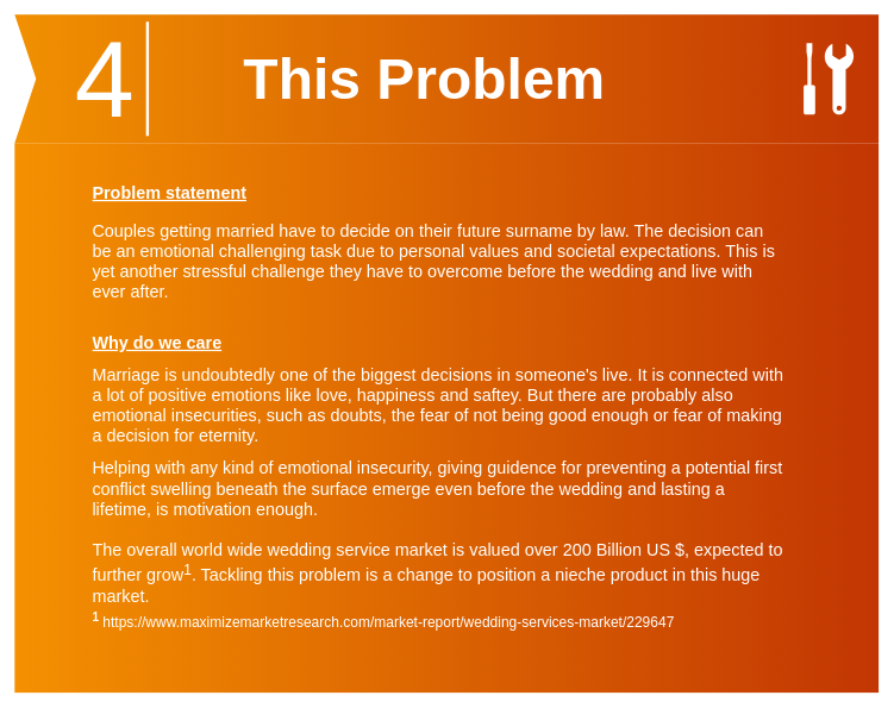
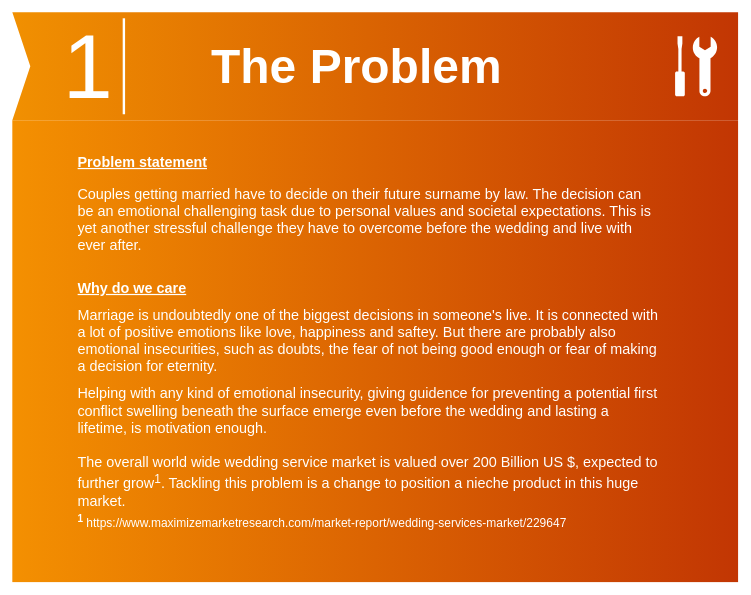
  <mxCell id="0" />
  <mxCell id="1" parent="0" />
  <mxCell id="2" value="" style="html=1;shadow=0;dashed=0;align=center;verticalAlign=middle;shape=mxgraph.arrows2.arrow;dy=0;dx=0;notch=30;rounded=0;strokeColor=none;strokeWidth=1;fillColor=#F19001;fontFamily=Tahoma;fontSize=10;fontColor=#FFFFFF;gradientColor=#C23603;gradientDirection=east;" vertex="1" parent="1"><mxGeometry x="20" y="20" width="1210" height="180" as="geometry" /></mxCell>
- <mxCell id="3" value="4" style="text;html=1;strokeColor=none;fillColor=none;align=right;verticalAlign=middle;whiteSpace=wrap;rounded=0;shadow=0;dashed=0;fontFamily=Helvetica;fontSize=150;fontColor=#FFFFFF;" vertex="1" parent="1"><mxGeometry x="50" y="20" width="140" height="180" as="geometry" /></mxCell>
+ <mxCell id="3" value="1" style="text;html=1;strokeColor=none;fillColor=none;align=right;verticalAlign=middle;whiteSpace=wrap;rounded=0;shadow=0;dashed=0;fontFamily=Helvetica;fontSize=150;fontColor=#FFFFFF;" vertex="1" parent="1"><mxGeometry x="50" y="20" width="140" height="180" as="geometry" /></mxCell>
  <mxCell id="4" value="" style="line;strokeWidth=4;direction=south;html=1;rounded=0;shadow=0;dashed=0;fillColor=none;gradientColor=#AD0002;fontFamily=Helvetica;fontSize=150;fontColor=#FFFFFF;align=right;strokeColor=#FFFFFF;" vertex="1" parent="1"><mxGeometry x="201" y="30" width="10" height="160" as="geometry" /></mxCell>
  <mxCell id="5" value="" style="rounded=0;whiteSpace=wrap;html=1;gradientColor=#c23603;fillColor=#F49001;gradientDirection=east;strokeColor=none;glass=0;strokeWidth=0;" vertex="1" parent="1"><mxGeometry x="20" y="200" width="1210" height="770" as="geometry" /></mxCell>
  <mxCell id="6" value="&lt;h1 style=&quot;font-size: 24px;&quot;&gt;&lt;font style=&quot;font-size: 24px;&quot;&gt;&lt;u&gt;Problem statement&lt;/u&gt;&lt;/font&gt;&lt;/h1&gt;&lt;p style=&quot;&quot; data-pm-slice=&quot;1 1 [&amp;quot;blockquote&amp;quot;,null]&quot;&gt;Couples getting married have to decide on their future surname by law. The decision can be an emotional challenging task due to personal values and societal expectations. This is yet another stressful challenge they have to overcome before the wedding and live with ever after.&lt;/p&gt;" style="text;html=1;strokeColor=none;fillColor=none;spacing=5;spacingTop=-20;whiteSpace=wrap;overflow=hidden;rounded=0;shadow=0;dashed=0;fontFamily=Helvetica;fontSize=24;fontColor=#FFFFFF;align=left;" vertex="1" parent="1"><mxGeometry x="124" y="250" width="976" height="200" as="geometry" /></mxCell>
  <mxCell id="7" value="" style="shadow=0;dashed=0;html=1;strokeColor=none;fillColor=#FFFFFF;labelPosition=center;verticalLabelPosition=bottom;verticalAlign=top;shape=mxgraph.office.concepts.maintenance;rounded=0;fontFamily=Helvetica;fontSize=12;fontColor=#FFFFFF;align=left;" vertex="1" parent="1"><mxGeometry x="1125" y="60" width="70" height="100" as="geometry" /></mxCell>
- <mxCell id="8" value="&lt;font size=&quot;1&quot; style=&quot;&quot;&gt;&lt;b style=&quot;font-size: 80px;&quot;&gt;This Problem&lt;/b&gt;&lt;/font&gt;" style="text;html=1;align=center;verticalAlign=middle;whiteSpace=wrap;rounded=0;fontColor=#ffffff;" vertex="1" parent="1"><mxGeometry x="259" y="60" width="670" height="100" as="geometry" /></mxCell>
+ <mxCell id="8" value="&lt;font size=&quot;1&quot; style=&quot;&quot;&gt;&lt;b style=&quot;font-size: 80px;&quot;&gt;The Problem&lt;/b&gt;&lt;/font&gt;" style="text;html=1;align=center;verticalAlign=middle;whiteSpace=wrap;rounded=0;fontColor=#ffffff;" vertex="1" parent="1"><mxGeometry x="259" y="60" width="670" height="100" as="geometry" /></mxCell>
  <mxCell id="9" value="&lt;div style=&quot;&quot;&gt;&lt;span style=&quot;background-color: initial; color: rgb(255, 255, 255); font-size: 20px;&quot;&gt;&lt;sup&gt;&lt;b&gt;1&lt;/b&gt;&lt;/sup&gt;&amp;nbsp;&lt;/span&gt;&lt;span style=&quot;background-color: initial; font-size: 20px;&quot;&gt;&lt;font color=&quot;#ffffff&quot;&gt;https://www.maximizemarketresearch.com/market-report/wedding-services-market/229647&lt;/font&gt;&lt;/span&gt;&lt;/div&gt;" style="text;html=1;align=left;verticalAlign=middle;whiteSpace=wrap;rounded=0;" vertex="1" parent="1"><mxGeometry x="127" y="844" width="970" height="50" as="geometry" /></mxCell>
  <mxCell id="10" value="&lt;h1 style=&quot;font-size: 24px;&quot;&gt;&lt;span style=&quot;background-color: initial;&quot;&gt;&lt;u&gt;Why do we care&lt;/u&gt;&lt;/span&gt;&lt;/h1&gt;&lt;h1 style=&quot;font-size: 24px;&quot;&gt;&lt;span style=&quot;background-color: initial; font-weight: normal;&quot;&gt;Marriage is undoubtedly one of the biggest decisions in someone's live. It is connected with a lot of positive emotions like love, happiness and saftey. But there are probably also emotional insecurities, such as doubts, the fear of not being good enough or fear of making a decision for eternity.&lt;/span&gt;&lt;br&gt;&lt;/h1&gt;&lt;div&gt;Helping with any kind of emotional insecurity, giving guidence for preventing a potential first conflict swelling beneath the surface emerge even before the wedding and lasting a lifetime, is motivation enough.&amp;nbsp;&lt;/div&gt;&lt;div&gt;&lt;br&gt;&lt;/div&gt;&lt;div&gt;The overall world wide wedding service market is valued over 200 Billion US $, expected to further grow&lt;sup&gt;1&lt;/sup&gt;. Tackling this problem is a change to position a nieche product in this huge market.&amp;nbsp;&amp;nbsp;&lt;/div&gt;" style="text;html=1;strokeColor=none;fillColor=none;spacing=5;spacingTop=-20;whiteSpace=wrap;overflow=hidden;rounded=0;shadow=0;dashed=0;fontFamily=Helvetica;fontSize=24;fontColor=#FFFFFF;align=left;" vertex="1" parent="1"><mxGeometry x="124" y="460" width="976" height="390" as="geometry" /></mxCell>
